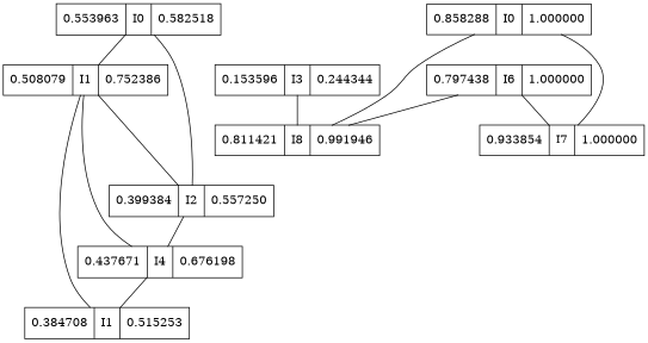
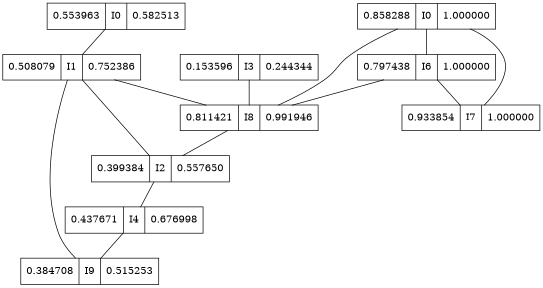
  graph {
    node [shape=record]
-   n1 [label="0.553963|I0|0.582518"]
+   n1 [label="0.553963|I0|0.582513"]
    n2 [label="0.508079|I1|0.752386"]
-   n3 [label="0.399384|I2|0.557250"]
-   n4 [label="0.437671|I4|0.676198"]
-   n5 [label="0.384708|I1|0.515253"]
+   n3 [label="0.399384|I2|0.557650"]
+   n4 [label="0.437671|I4|0.676998"]
+   n5 [label="0.384708|I9|0.515253"]
    n6 [label="0.153596|I3|0.244344"]
    n7 [label="0.811421|I8|0.991946"]
    n8 [label="0.858288|I0|1.000000"]
    n9 [label="0.797438|I6|1.000000"]
    n10 [label="0.933854|I7|1.000000"]
    n1 -- n2
-   n1 -- n3
+   n7 -- n3
    n2 -- n3
-   n2 -- n4
+   n2 -- n7
    n2 -- n5
    n3 -- n4
    n4 -- n5
    n6 -- n7
    n8 -- n7
+   n8 -- n9
    n8 -- n10
    n9 -- n7
    n9 -- n10
  }
